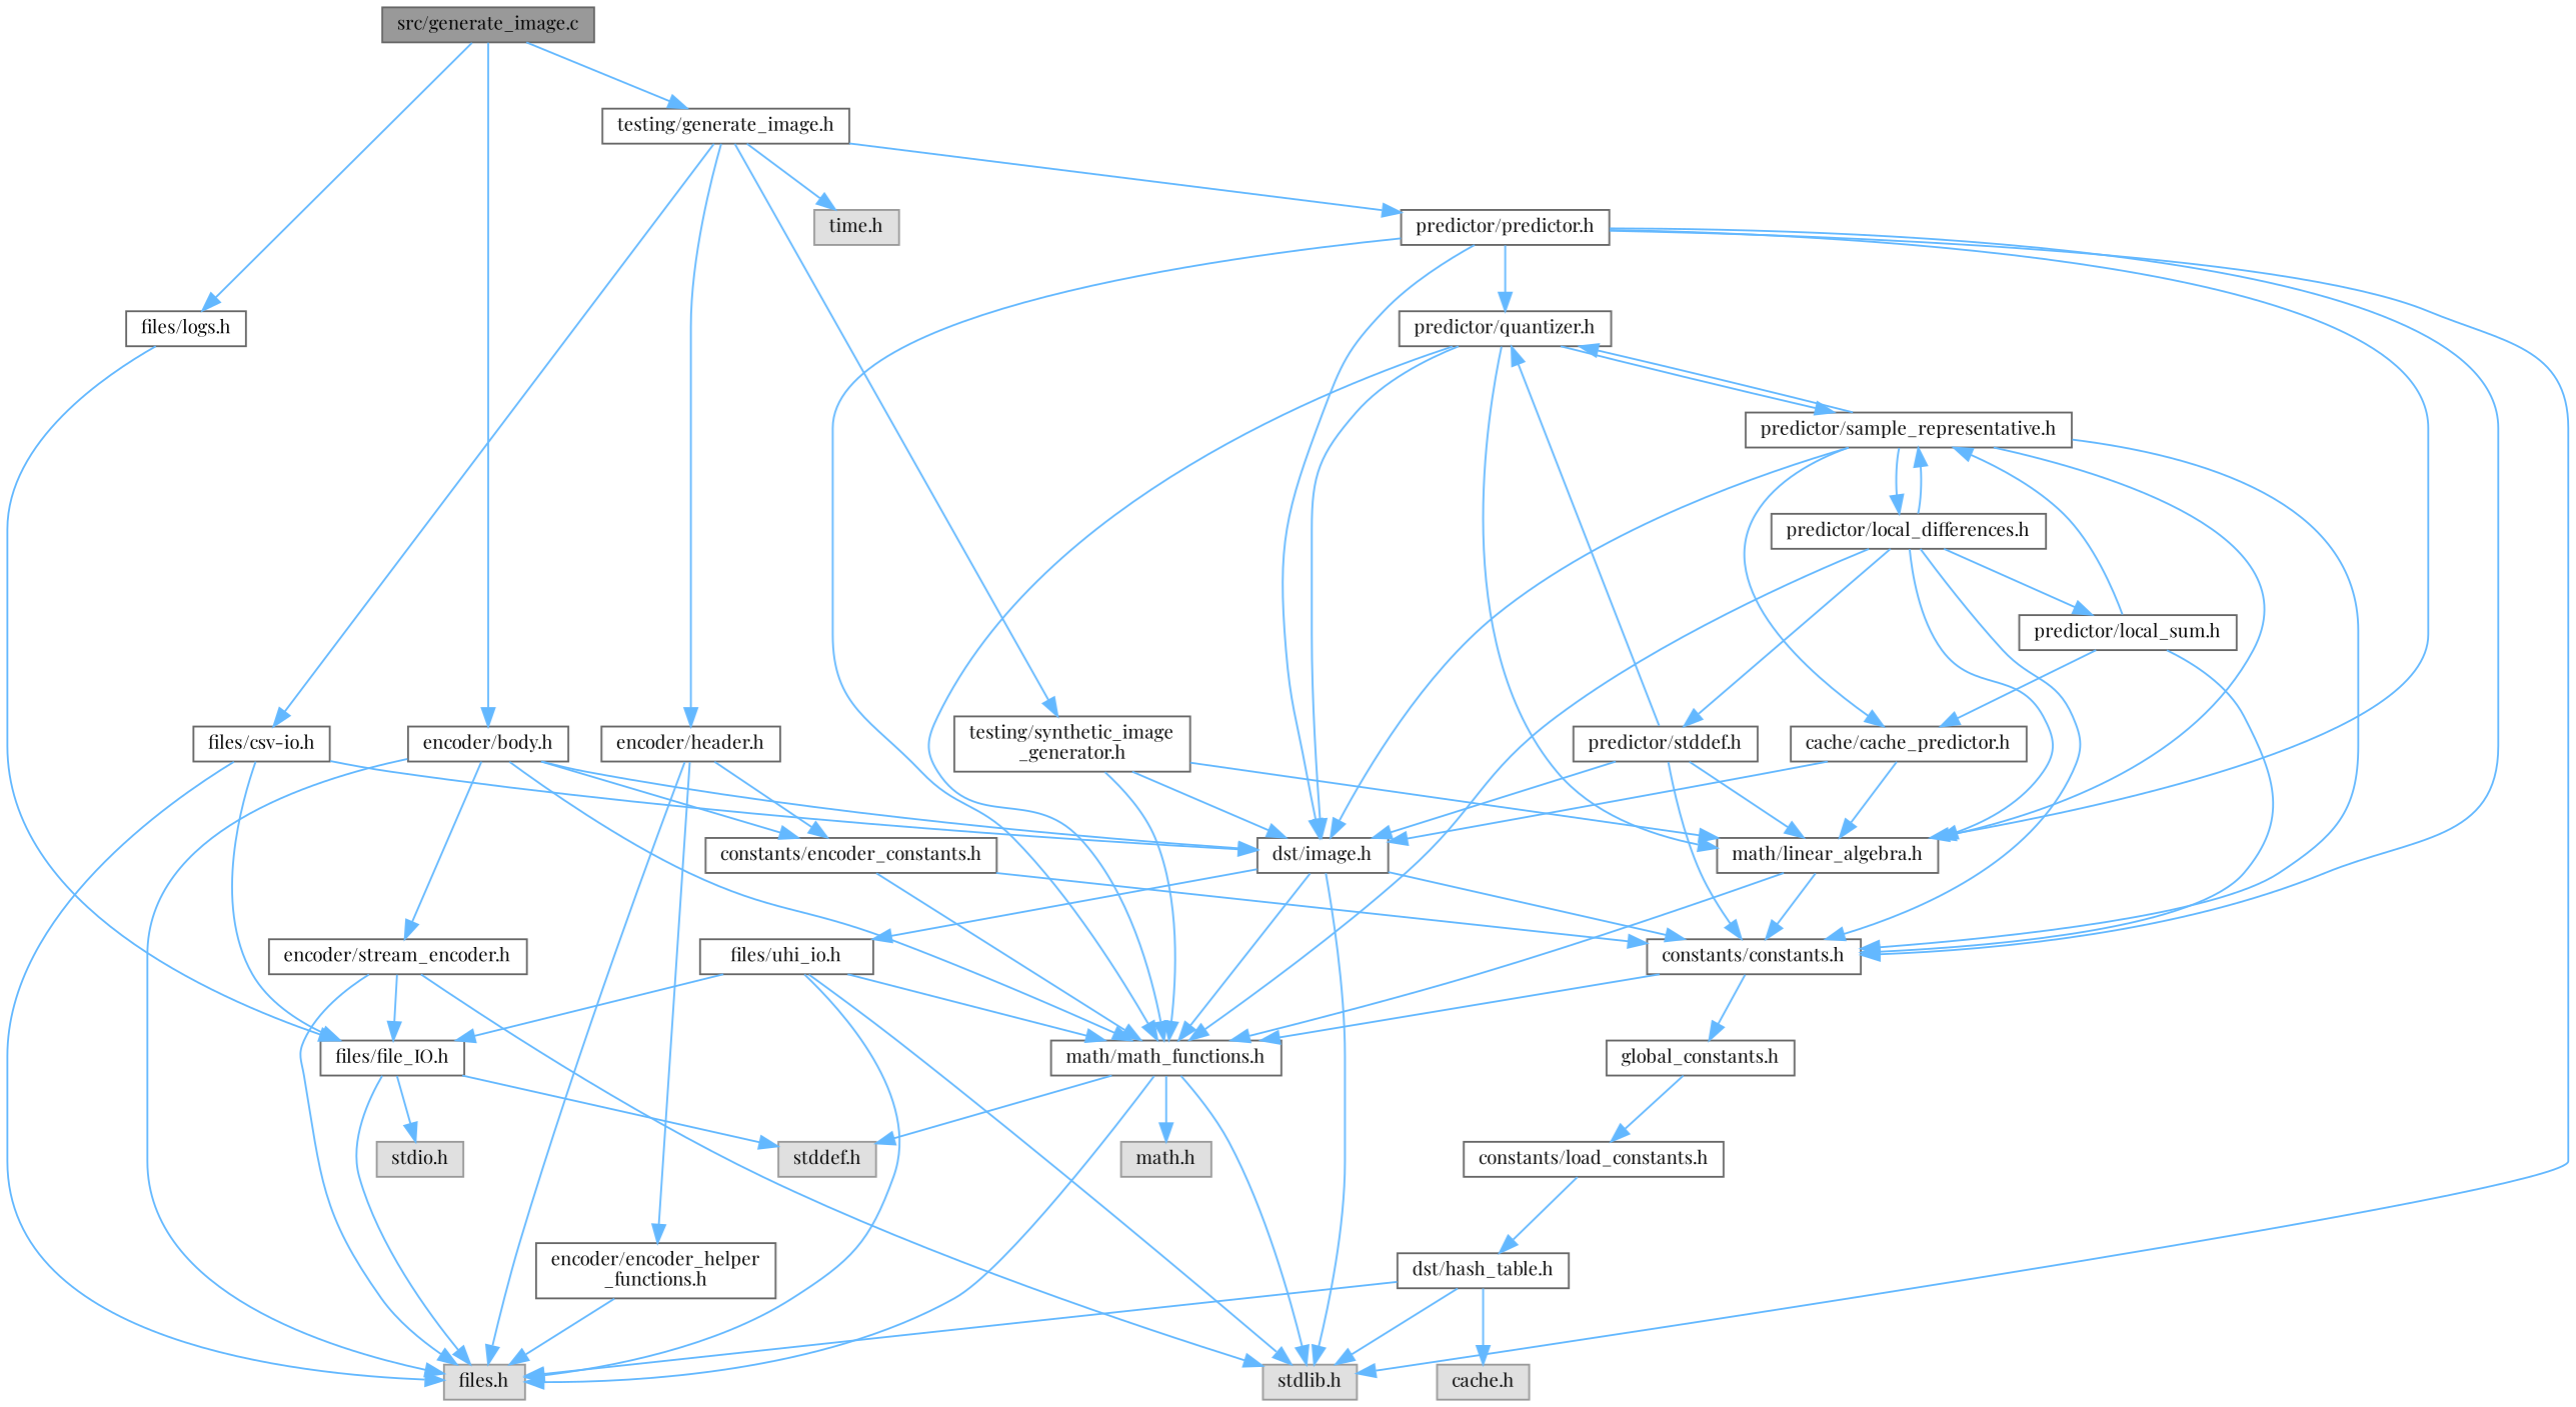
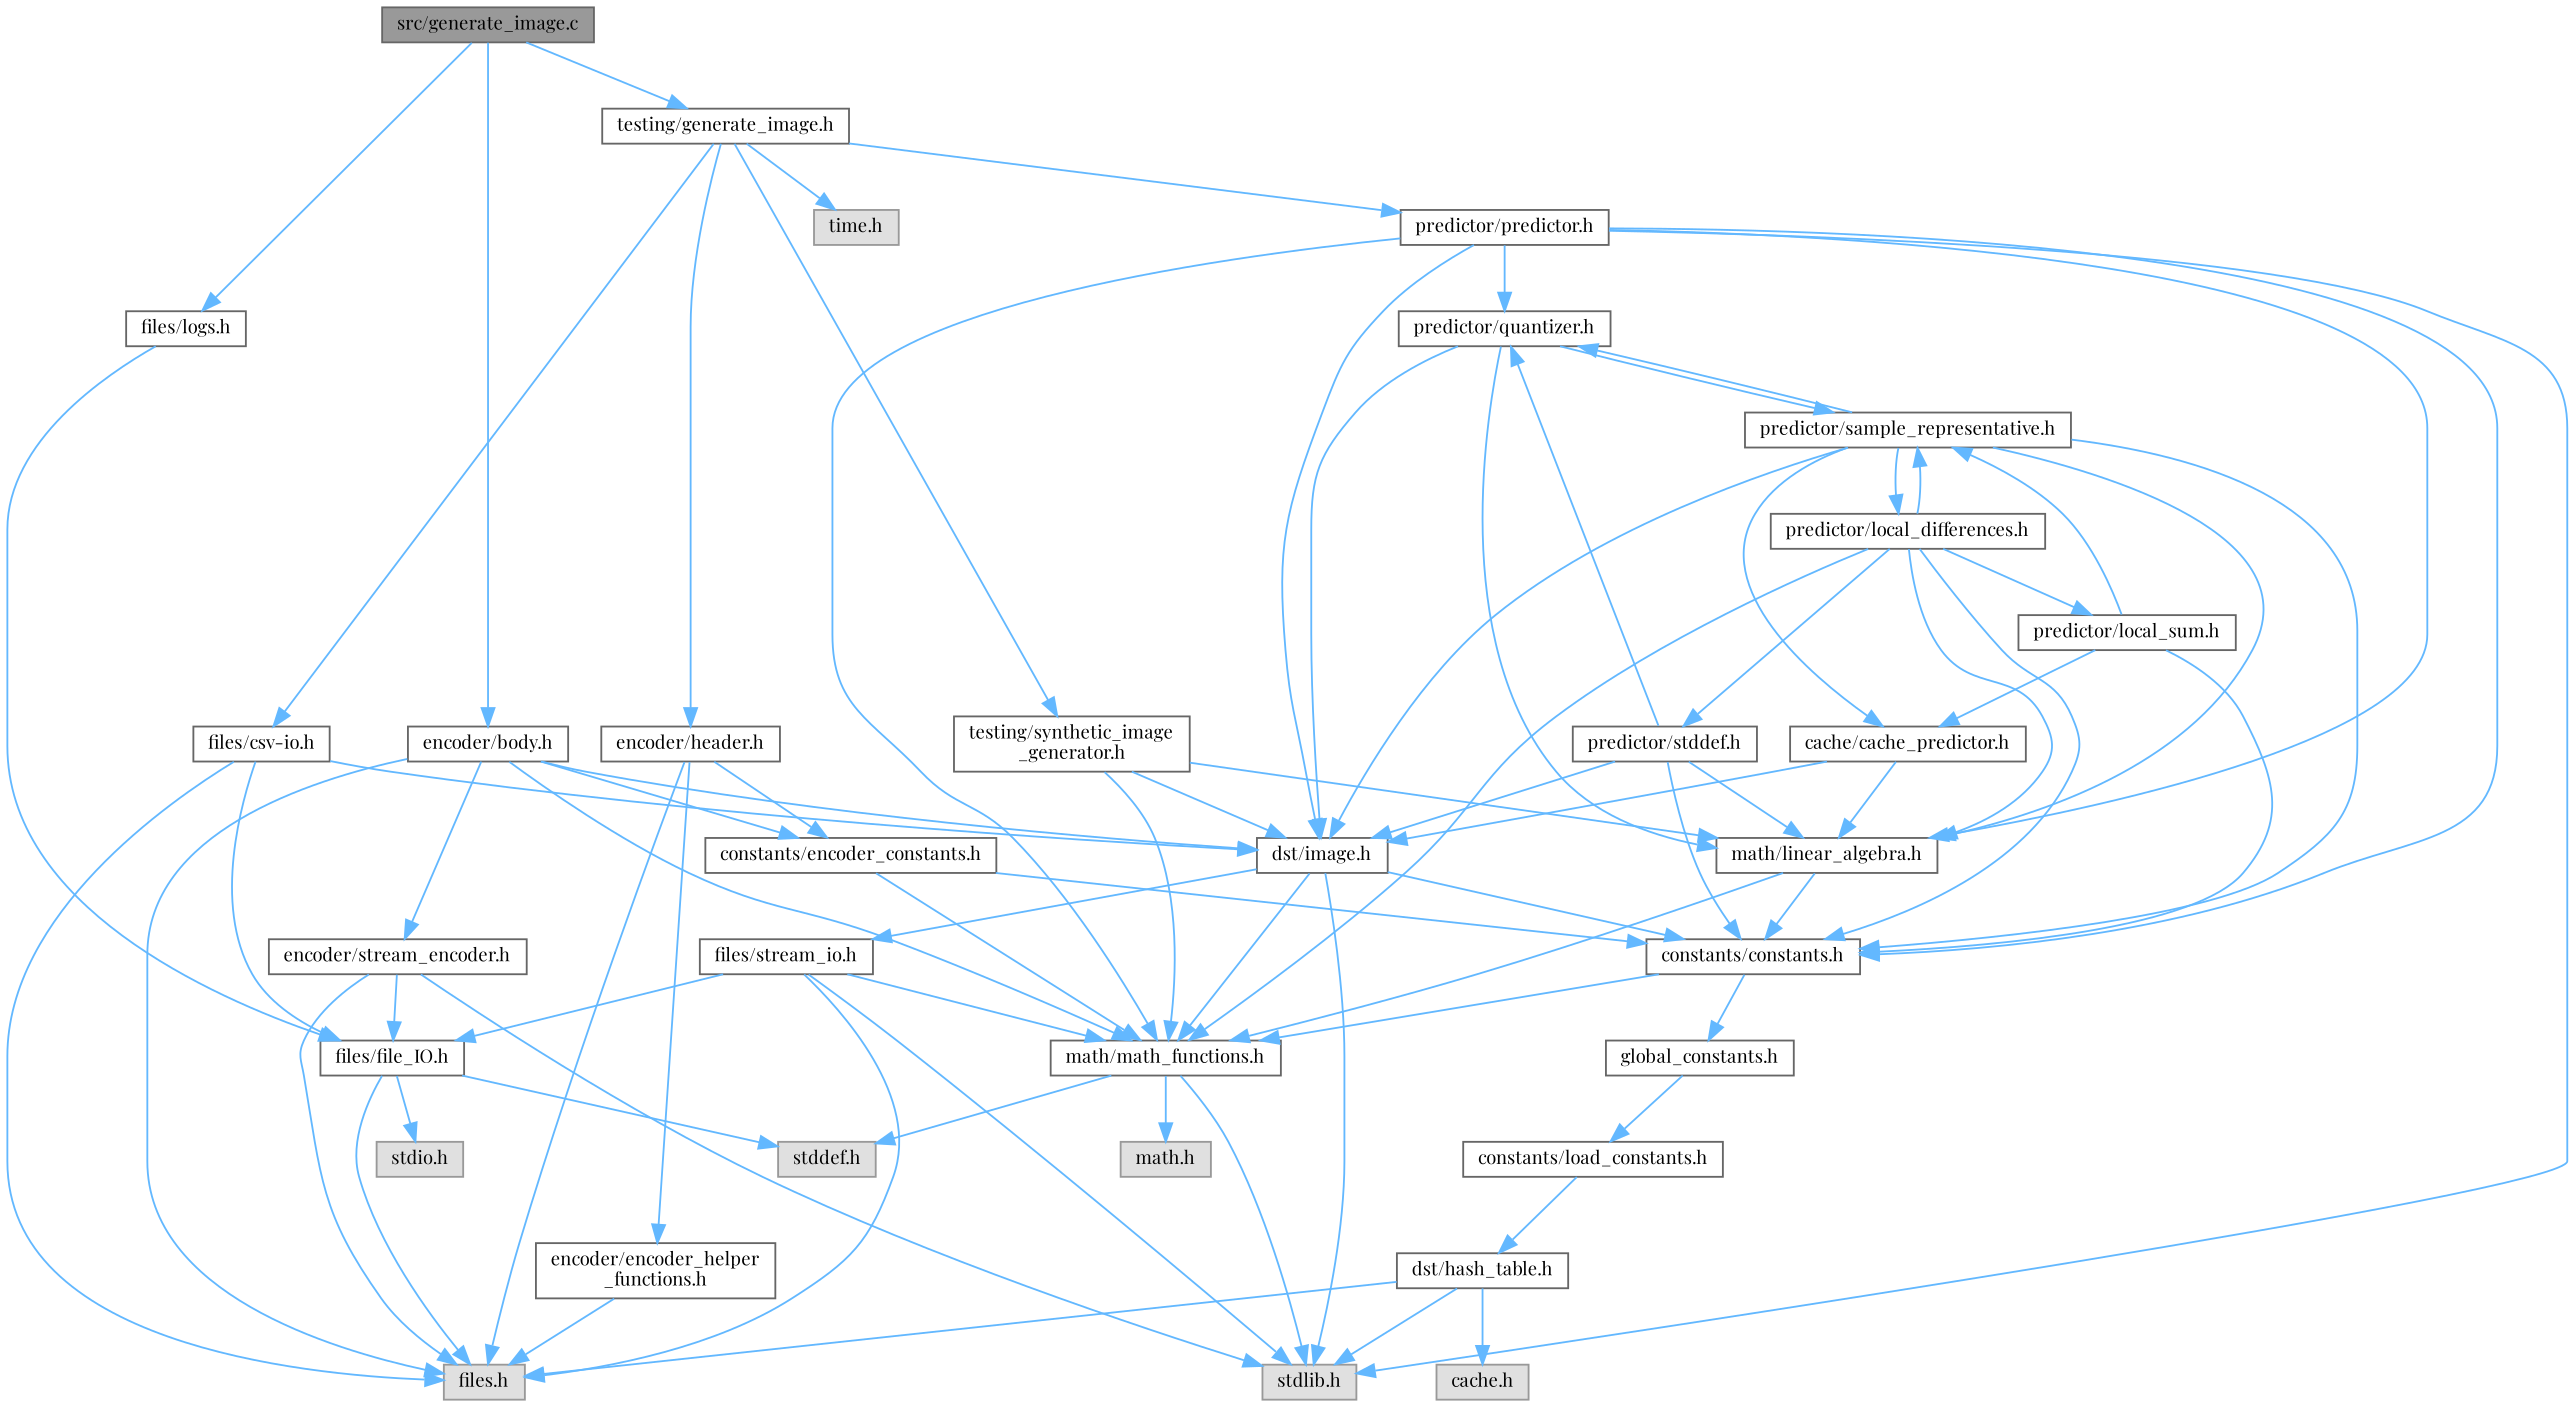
  digraph {
    fontname="Playfair Display"
    node [color=grey40 fillcolor=white fontname="Playfair Display" fontsize=10 shape=box style=filled]
    edge [color=steelblue1 fontname="Playfair Display" fontsize=10 labelfontname=Helvetica labelfontsize=10 style=solid]
    n1 [color=gray40 fillcolor=grey60 fontcolor=black height=0.2 label="src/generate_image.c" width=0.4]
    n2 [height=0.2 label="testing/generate_image.h" width=0.4]
    n3 [height=0.2 label="encoder/body.h" width=0.4]
    n4 [height=0.2 label="files/logs.h" width=0.4]
    n5 [height=0.2 label="predictor/predictor.h" width=0.4]
    n6 [height=0.2 label="encoder/header.h" width=0.4]
    n7 [height=0.2 label="files/csv-io.h" width=0.4]
    n8 [height=0.2 label="testing/synthetic_image\l_generator.h" width=0.4]
    n9 [color=grey60 fillcolor="#E0E0E0" height=0.2 label="time.h" width=0.4]
    n10 [height=0.2 label="math/math_functions.h" width=0.4]
    n11 [height=0.2 label="dst/image.h" width=0.4]
    n12 [color=grey60 fillcolor="#E0E0E0" height=0.2 label="files.h" width=0.4]
    n13 [height=0.2 label="constants/encoder_constants.h" width=0.4]
    n14 [height=0.2 label="encoder/stream_encoder.h" width=0.4]
    n15 [height=0.2 label="files/file_IO.h" width=0.4]
    n16 [color=grey60 fillcolor="#E0E0E0" height=0.2 label="stdlib.h" width=0.4]
    n17 [height=0.2 label="constants/constants.h" width=0.4]
    n18 [height=0.2 label="math/linear_algebra.h" width=0.4]
    n19 [height=0.2 label="predictor/quantizer.h" width=0.4]
    n20 [height=0.2 label="encoder/encoder_helper\l_functions.h" width=0.4]
    n21 [height=0.2 label="global_constants.h" width=0.4]
    n22 [color=grey60 fillcolor="#E0E0E0" height=0.2 label="math.h" width=0.4]
    n23 [color=grey60 fillcolor="#E0E0E0" height=0.2 label="stddef.h" width=0.4]
-   n24 [height=0.2 label="files/uhi_io.h" width=0.4]
+   n24 [height=0.2 label="files/stream_io.h" width=0.4]
    n25 [height=0.2 label="predictor/sample_representative.h" width=0.4]
    n26 [height=0.2 label="constants/load_constants.h" width=0.4]
    n27 [height=0.2 label="dst/hash_table.h" width=0.4]
    n28 [color=grey60 fillcolor="#E0E0E0" height=0.2 label="cache.h" width=0.4]
    n29 [color=grey60 fillcolor="#E0E0E0" height=0.2 label="stdio.h" width=0.4]
    n30 [height=0.2 label="cache/cache_predictor.h" width=0.4]
    n31 [height=0.2 label="predictor/local_differences.h" width=0.4]
    n32 [height=0.2 label="predictor/local_sum.h" width=0.4]
    n33 [height=0.2 label="predictor/stddef.h" width=0.4]
    n1 -> n2
    n1 -> n3
    n1 -> n4
    n2 -> n5
    n2 -> n6
    n2 -> n7
    n2 -> n8
    n2 -> n9
    n3 -> n10
    n3 -> n11
    n3 -> n12
    n3 -> n13
    n3 -> n14
    n4 -> n15
    n5 -> n10
    n5 -> n11
    n5 -> n16
    n5 -> n17
    n5 -> n18
    n5 -> n19
    n6 -> n12
    n6 -> n13
    n6 -> n20
    n7 -> n11
    n7 -> n12
    n7 -> n15
    n8 -> n10
    n8 -> n11
    n8 -> n18
-   n10 -> n12
    n10 -> n16
    n10 -> n22
    n10 -> n23
    n11 -> n10
    n11 -> n16
    n11 -> n17
    n11 -> n24
    n13 -> n10
    n13 -> n17
    n14 -> n12
    n14 -> n15
    n14 -> n16
    n15 -> n12
    n15 -> n23
    n15 -> n29
    n17 -> n10
    n17 -> n21
    n18 -> n10
    n18 -> n17
-   n19 -> n10
    n19 -> n11
    n19 -> n18
    n19 -> n25
    n20 -> n12
    n21 -> n26
    n24 -> n10
    n24 -> n12
    n24 -> n15
    n24 -> n16
    n25 -> n11
    n25 -> n17
    n25 -> n18
    n25 -> n19
    n25 -> n30
    n25 -> n31
    n26 -> n27
    n27 -> n12
    n27 -> n16
    n27 -> n28
    n30 -> n11
    n30 -> n18
    n31 -> n10
    n31 -> n17
    n31 -> n18
    n31 -> n25
    n31 -> n32
    n31 -> n33
    n32 -> n17
    n32 -> n25
    n32 -> n30
    n33 -> n11
    n33 -> n17
    n33 -> n18
    n33 -> n19
  }
